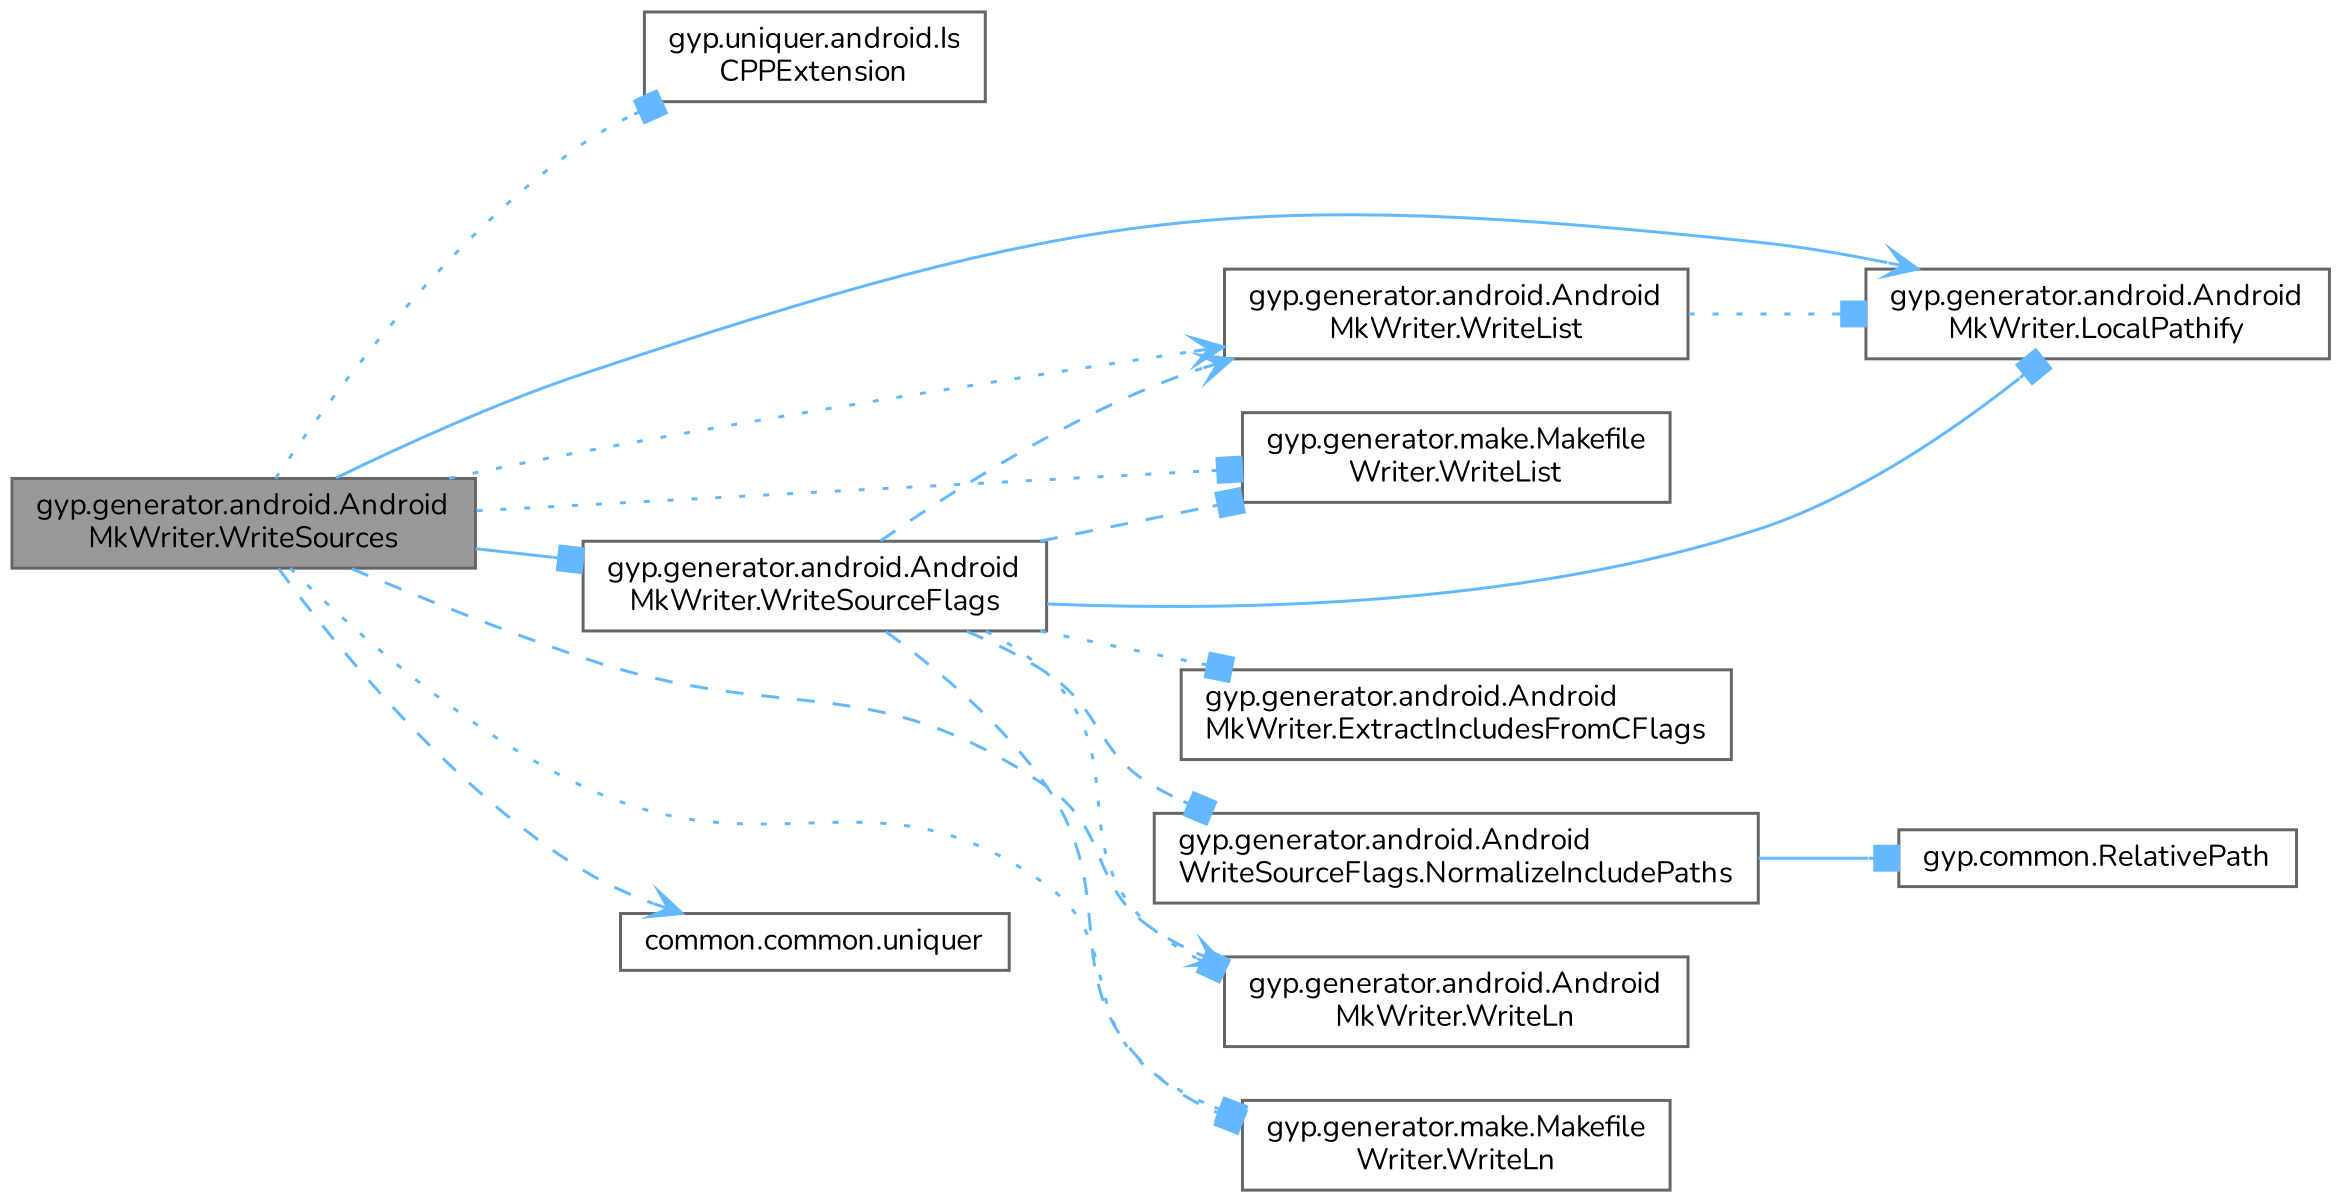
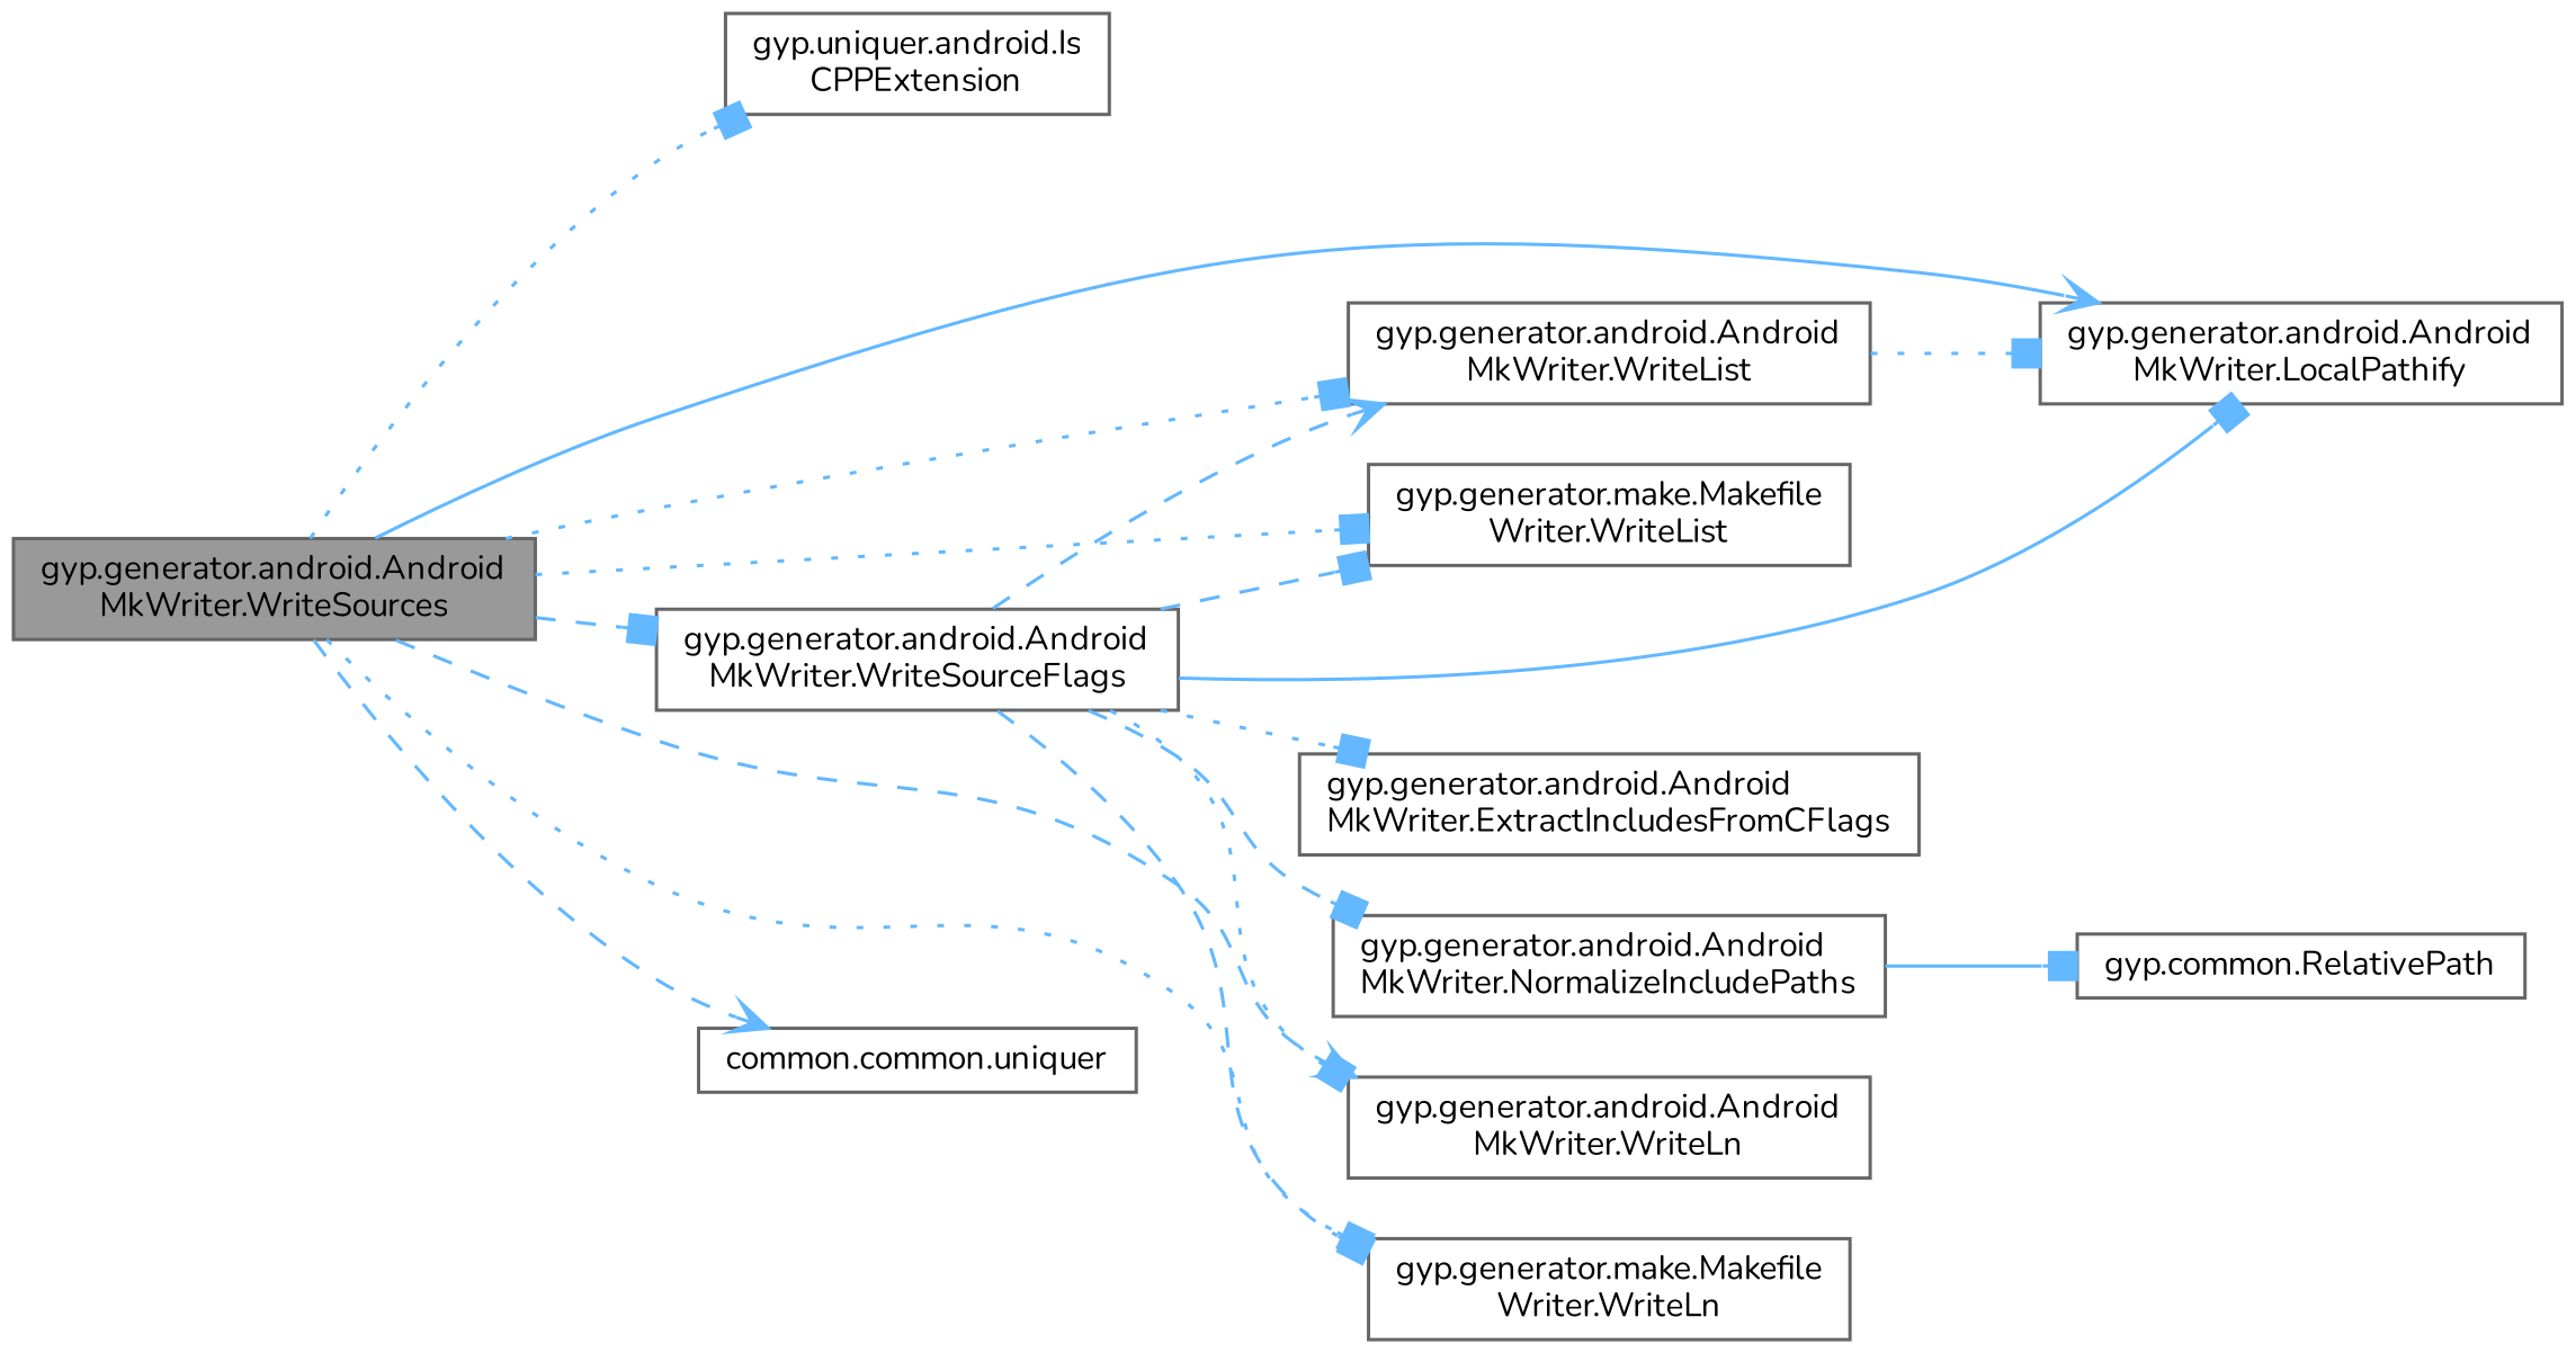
  digraph {
    fontname=Nunito
    rankdir=LR
    node [color=grey40 fillcolor=white fontname=Nunito fontsize=10 shape=box style=filled]
    edge [arrowhead=box color=steelblue1 fontname=Nunito fontsize=10 labelfontname=Helvetica labelfontsize=10 style=dotted]
    n1 [color=gray40 fillcolor=grey60 fontcolor=black height=0.2 label="gyp.generator.android.Android\lMkWriter.WriteSources" width=0.4]
    n2 [height=0.2 label="gyp.uniquer.android.Is\lCPPExtension" width=0.4]
    n3 [height=0.2 label="gyp.generator.android.Android\lMkWriter.LocalPathify" width=0.4]
    n4 [height=0.2 label="common.common.uniquer" width=0.4]
    n5 [height=0.2 label="gyp.generator.android.Android\lMkWriter.WriteList" width=0.4]
    n6 [height=0.2 label="gyp.generator.make.Makefile\lWriter.WriteList" width=0.4]
    n7 [height=0.2 label="gyp.generator.android.Android\lMkWriter.WriteLn" width=0.4]
    n8 [height=0.2 label="gyp.generator.make.Makefile\lWriter.WriteLn" width=0.4]
    n9 [height=0.2 label="gyp.generator.android.Android\lMkWriter.WriteSourceFlags" width=0.4]
    n10 [height=0.2 label="gyp.generator.android.Android\lMkWriter.ExtractIncludesFromCFlags" width=0.4]
-   n11 [height=0.2 label="gyp.generator.android.Android\lWriteSourceFlags.NormalizeIncludePaths" width=0.4]
+   n11 [height=0.2 label="gyp.generator.android.Android\lMkWriter.NormalizeIncludePaths" width=0.4]
    n12 [height=0.2 label="gyp.common.RelativePath" width=0.4]
    n1 -> n2
    n1 -> n3 [arrowhead=vee style=solid]
    n1 -> n4 [arrowhead=vee style=dashed]
-   n1 -> n5 [arrowhead=vee]
+   n1 -> n5
    n1 -> n6
    n1 -> n7 [arrowhead=vee style=dashed]
    n1 -> n8
-   n1 -> n9 [style=solid]
+   n1 -> n9 [style=dashed]
    n5 -> n3
    n9 -> n3 [style=solid]
    n9 -> n5 [arrowhead=vee style=dashed]
    n9 -> n6 [style=dashed]
    n9 -> n7
    n9 -> n8 [style=dashed]
    n9 -> n10
    n9 -> n11 [style=dashed]
    n11 -> n12 [style=solid]
  }
